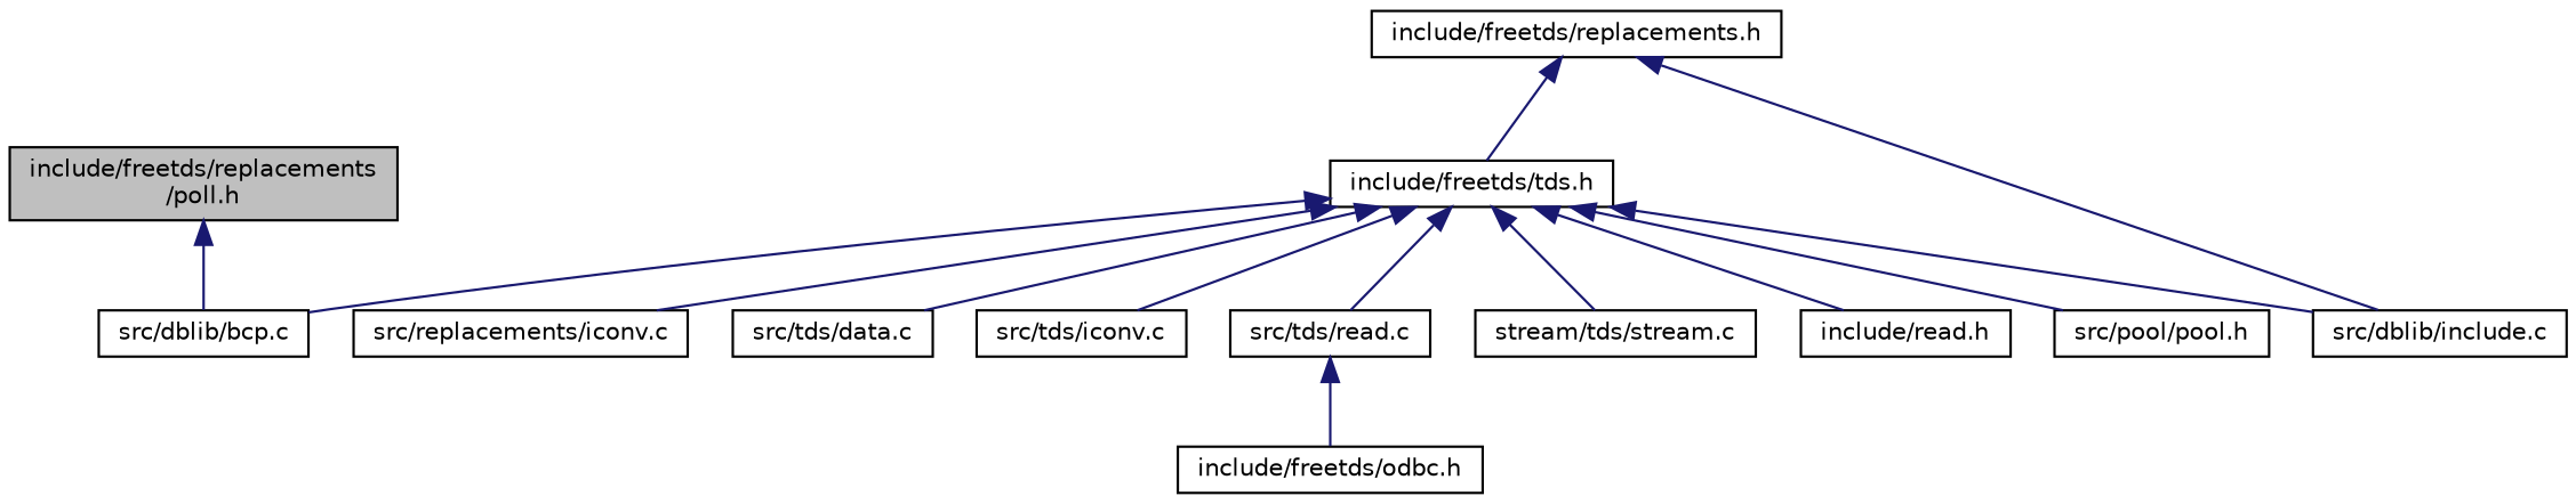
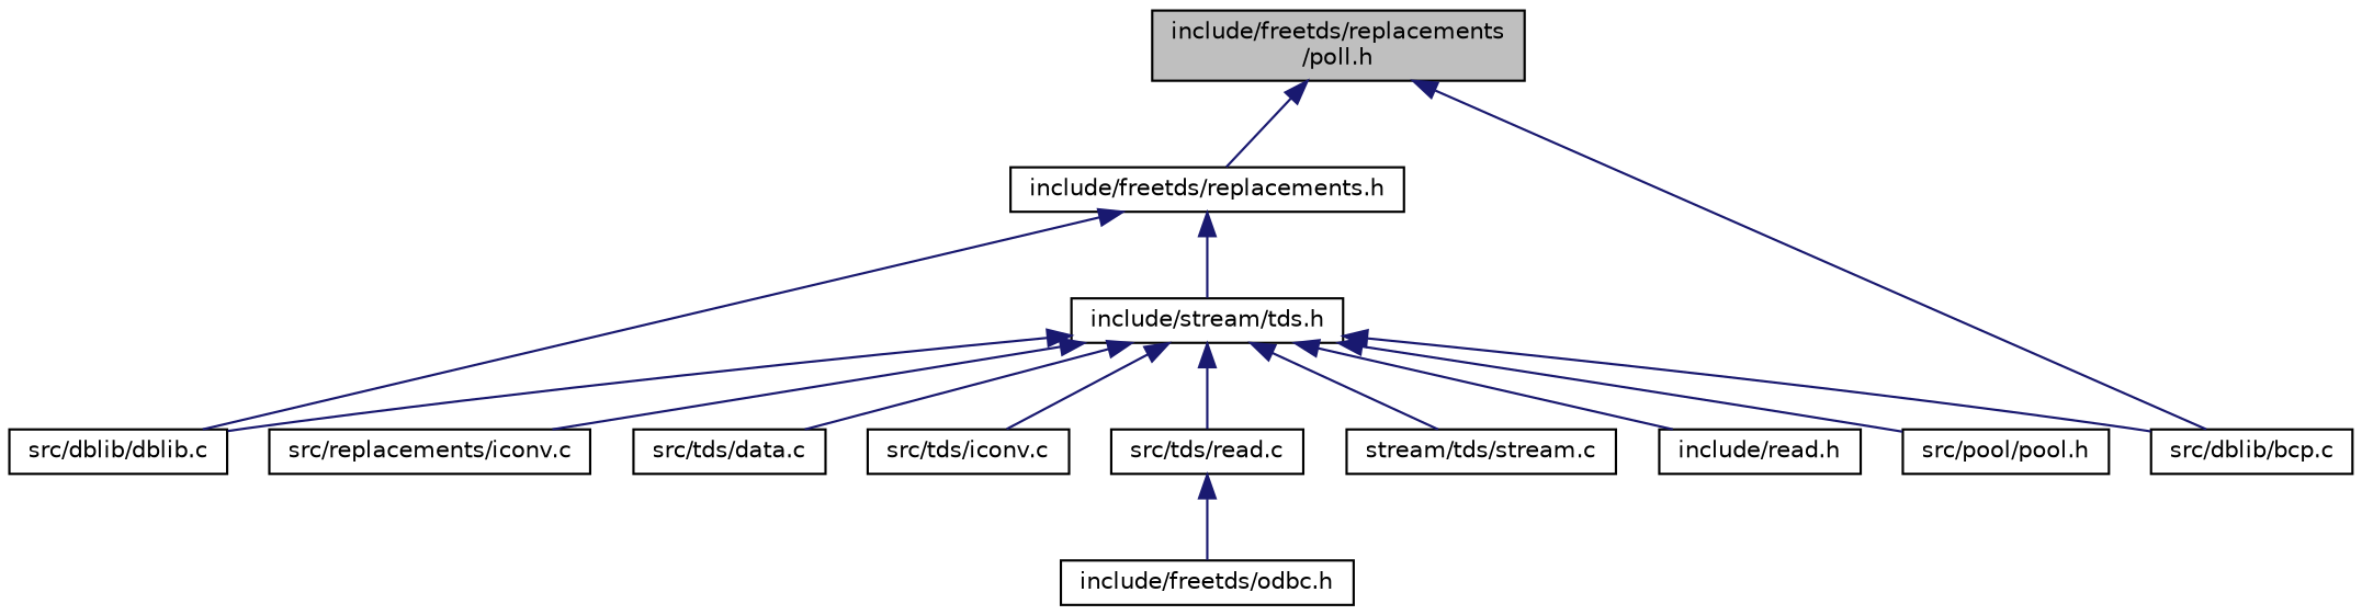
  digraph {
    node [color=black fillcolor=white fontname=Helvetica fontsize=10 shape=record style=filled]
    edge [color=midnightblue dir=back fontname=Helvetica fontsize=10 labelfontname=Helvetica labelfontsize=10 style=solid]
    n1 [fillcolor=grey75 fontcolor=black height=0.2 label="include/freetds/replacements\l/poll.h" width=0.4]
    n2 [height=0.2 label="include/freetds/replacements.h" width=0.4]
    n3 [height=0.2 label="src/dblib/bcp.c" width=0.4]
-   n4 [height=0.2 label="src/dblib/include.c" width=0.4]
-   n5 [height=0.2 label="include/freetds/tds.h" width=0.4]
+   n4 [height=0.2 label="src/dblib/dblib.c" width=0.4]
+   n5 [height=0.2 label="include/stream/tds.h" width=0.4]
    n6 [height=0.2 label="src/pool/pool.h" width=0.4]
    n7 [height=0.2 label="src/replacements/iconv.c" width=0.4]
    n8 [height=0.2 label="src/tds/data.c" width=0.4]
    n9 [height=0.2 label="src/tds/iconv.c" width=0.4]
    n10 [height=0.2 label="src/tds/read.c" width=0.4]
    n11 [height=0.2 label="stream/tds/stream.c" width=0.4]
    n12 [height=0.2 label="include/read.h" width=0.4]
    n13 [height=0.2 label="include/freetds/odbc.h" width=0.4]
+   n1 -> n2
    n1 -> n3
    n2 -> n4
    n2 -> n5
    n5 -> n3
    n5 -> n4
    n5 -> n6
    n5 -> n7
    n5 -> n8
    n5 -> n9
    n5 -> n10
    n5 -> n11
    n5 -> n12
    n10 -> n13
  }
